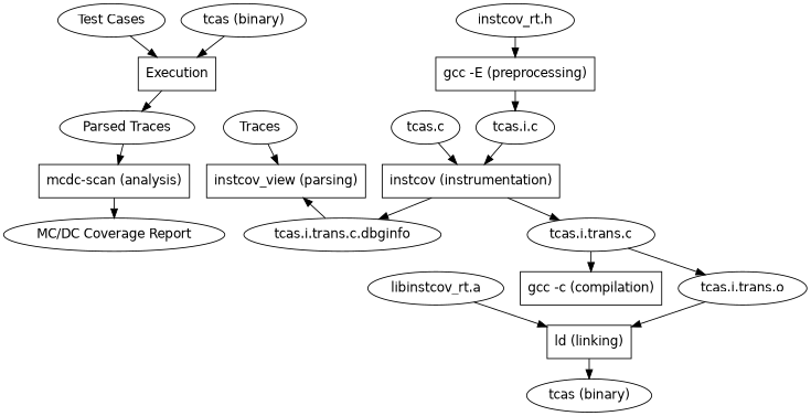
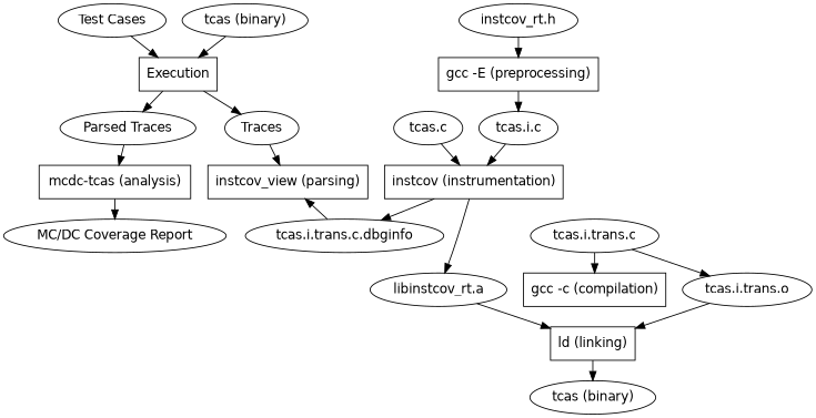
  digraph {
    ranksep=0.3
    node [fontname=Helvetica]
    n1 [label="instcov (instrumentation)" shape=box]
    n2 [label="instcov_view (parsing)" shape=box]
    n3 [label="tcas.i.trans.c"]
    n4 [label="tcas.i.trans.c.dbginfo"]
    n5 [label="tcas.c"]
    n6 [label="gcc -E (preprocessing)" shape=box]
    n7 [label="tcas.i.c"]
    n8 [label="gcc -c (compilation)" shape=box]
    n9 [label="tcas.i.trans.o"]
    n10 [label="ld (linking)" shape=box]
    n11 [label="tcas (binary)"]
    n12 [label="instcov_rt.h"]
    n13 [label="libinstcov_rt.a"]
    n14 [label="tcas (binary)"]
    n15 [label=Execution shape=box]
    n16 [label=Traces]
    n17 [label="Parsed Traces"]
    n18 [label="Test Cases"]
-   n19 [label="mcdc-scan (analysis)" shape=box]
+   n19 [label="mcdc-tcas (analysis)" shape=box]
    n20 [label="MC/DC Coverage Report"]
    subgraph sub_1 {
      rank=same
      n1
      n2
    }
-   n1 -> n3
+   n1 -> n13
    n1 -> n4
    n3 -> n8
    n3 -> n9
    n4 -> n2
    n5 -> n1
    n6 -> n7
    n7 -> n1
    n9 -> n10
    n10 -> n11
    n12 -> n6
    n13 -> n10
    n14 -> n15
+   n15 -> n16
    n15 -> n17
    n16 -> n2
    n17 -> n19
    n18 -> n15
    n19 -> n20
  }
